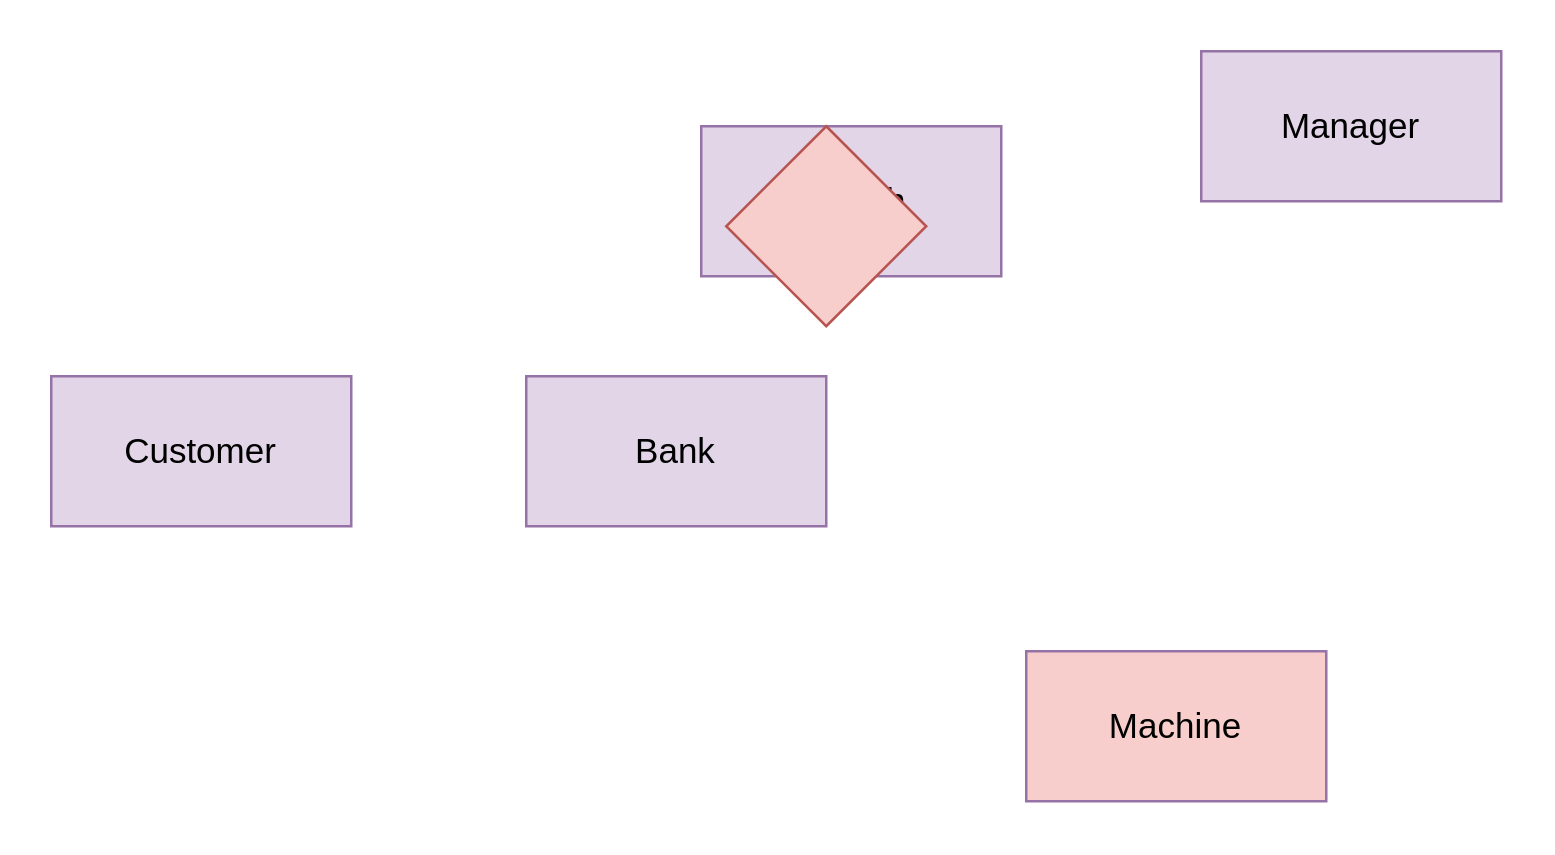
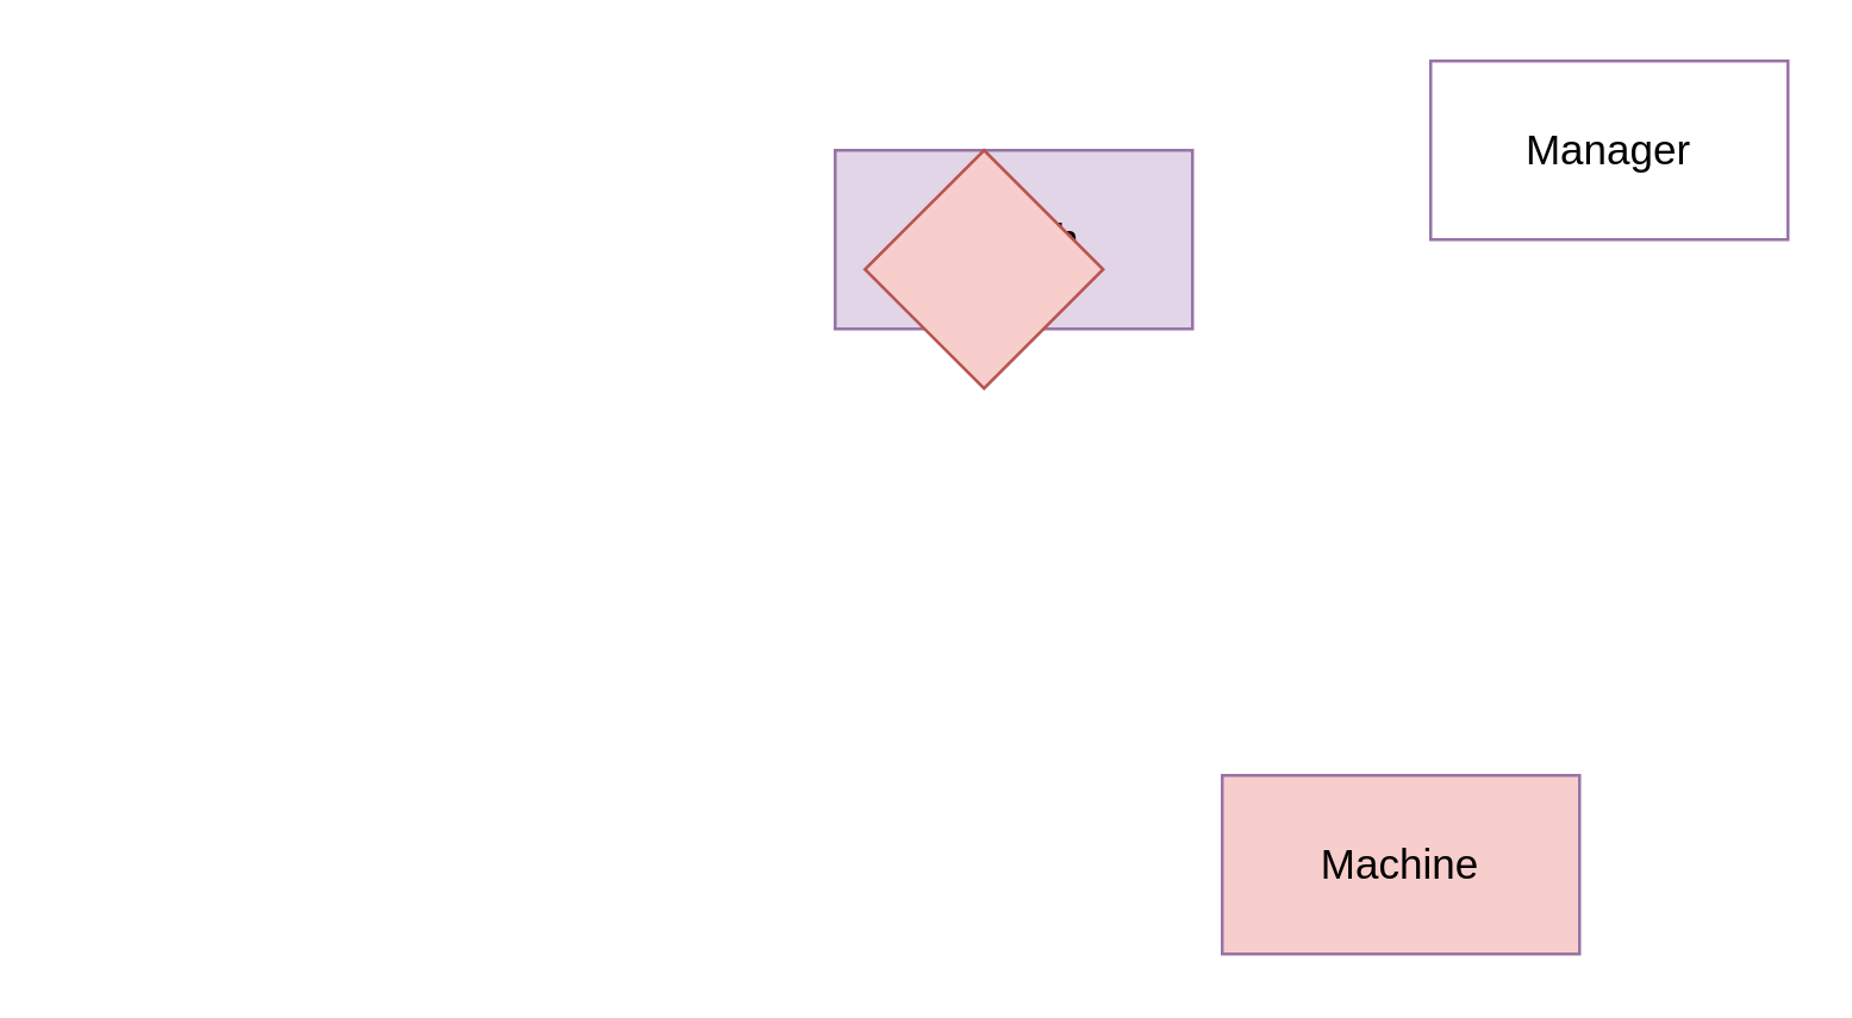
  <mxCell id="0" />
  <mxCell id="1" parent="0" />
- <mxCell id="2" value="&lt;font style=&quot;font-size: 14px&quot;&gt;Bank&lt;/font&gt;" style="rounded=0;whiteSpace=wrap;html=1;fillColor=#e1d5e7;strokeColor=#9673a6;" vertex="1" parent="1"><mxGeometry x="210" y="150" width="120" height="60" as="geometry" /></mxCell>
- <mxCell id="3" value="&lt;font style=&quot;font-size: 14px&quot;&gt;Customer&lt;/font&gt;" style="rounded=0;whiteSpace=wrap;html=1;fillColor=#e1d5e7;strokeColor=#9673a6;" vertex="1" parent="1"><mxGeometry x="20" y="150" width="120" height="60" as="geometry" /></mxCell>
  <mxCell id="4" value="&lt;font style=&quot;font-size: 14px&quot;&gt;Branch&lt;/font&gt;" style="rounded=0;whiteSpace=wrap;html=1;fillColor=#e1d5e7;strokeColor=#9673a6;" vertex="1" parent="1"><mxGeometry x="280" y="50" width="120" height="60" as="geometry" /></mxCell>
- <mxCell id="5" value="&lt;font style=&quot;font-size: 14px&quot;&gt;Manager&lt;/font&gt;" style="rounded=0;whiteSpace=wrap;html=1;fillColor=#e1d5e7;strokeColor=#9673a6;" vertex="1" parent="1"><mxGeometry x="480" y="20" width="120" height="60" as="geometry" /></mxCell>
+ <mxCell id="5" value="&lt;font style=&quot;font-size: 14px&quot;&gt;Manager&lt;/font&gt;" style="rounded=0;whiteSpace=wrap;html=1;fillColor=#ffffff;strokeColor=#9673a6;" vertex="1" parent="1"><mxGeometry x="480" y="20" width="120" height="60" as="geometry" /></mxCell>
  <mxCell id="6" value="&lt;font style=&quot;font-size: 14px&quot;&gt;Machine&lt;/font&gt;" style="rounded=0;whiteSpace=wrap;html=1;fillColor=#f8cecc;strokeColor=#9673a6;" vertex="1" parent="1"><mxGeometry x="410" y="260" width="120" height="60" as="geometry" /></mxCell>
  <mxCell id="7" value="" style="rhombus;whiteSpace=wrap;html=1;fillColor=#f8cecc;strokeColor=#b85450;" vertex="1" parent="1"><mxGeometry x="290" y="50" width="80" height="80" as="geometry" /></mxCell>
